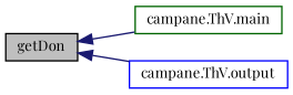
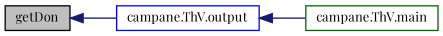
  digraph {
    fontname="Playfair Display"
    rankdir=LR
    node [fillcolor=white fontname="Playfair Display" fontsize=10 shape=record style=filled]
    edge [color=midnightblue dir=back fontname="Playfair Display" fontsize=10 labelfontname=Helvetica labelfontsize=10 style=solid]
    n1 [color=black fillcolor=grey75 fontcolor=black height=0.2 label=getDon width=0.4]
    n2 [color=darkgreen height=0.2 label="campane.ThV.main" width=0.4]
    n3 [color=blue height=0.2 label="campane.ThV.output" width=0.4]
-   n1 -> n2
+   n3 -> n2
    n1 -> n3
  }
